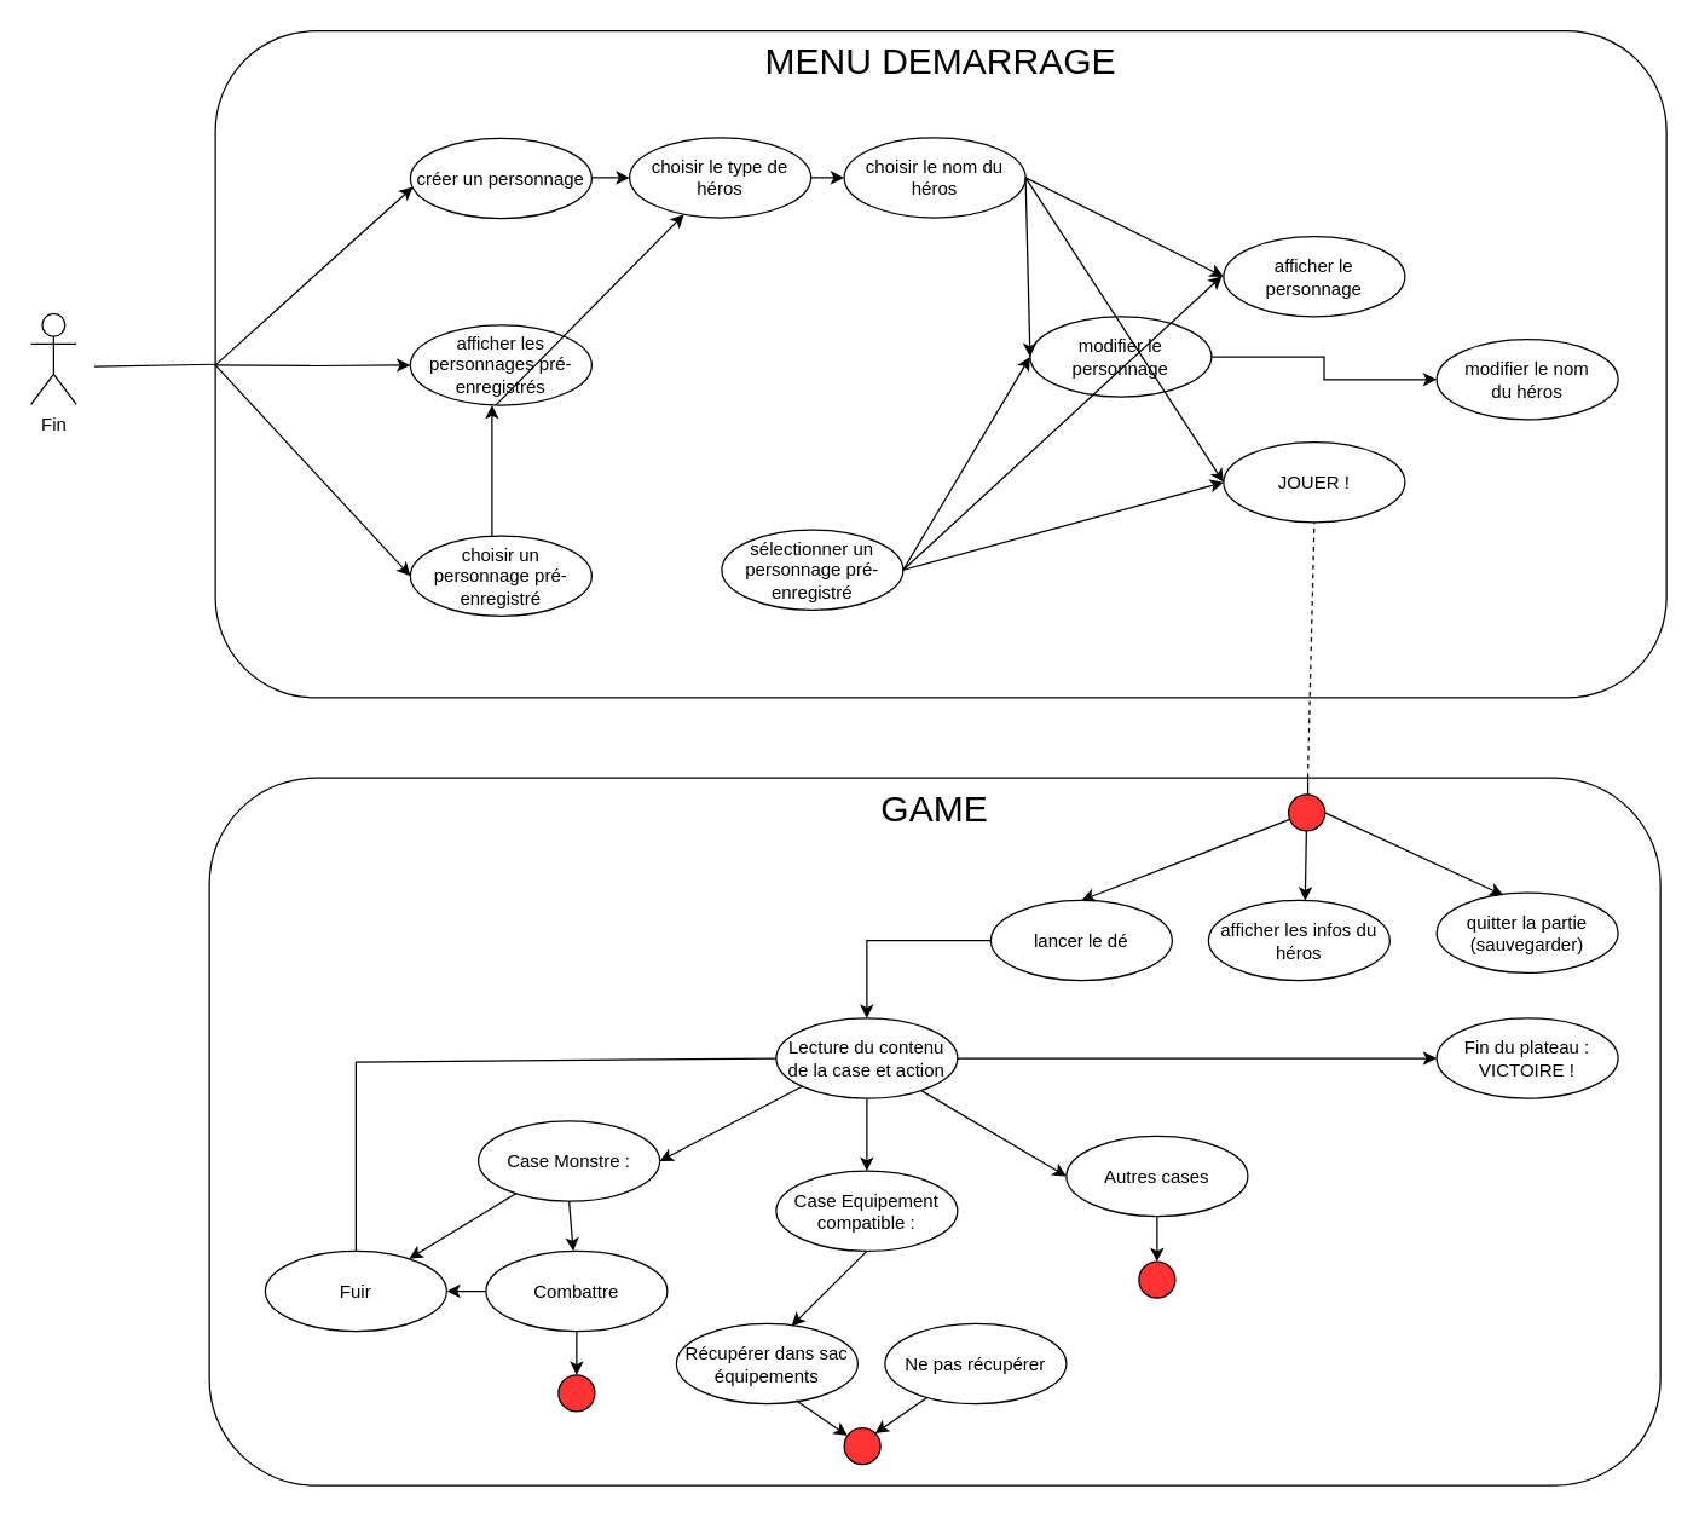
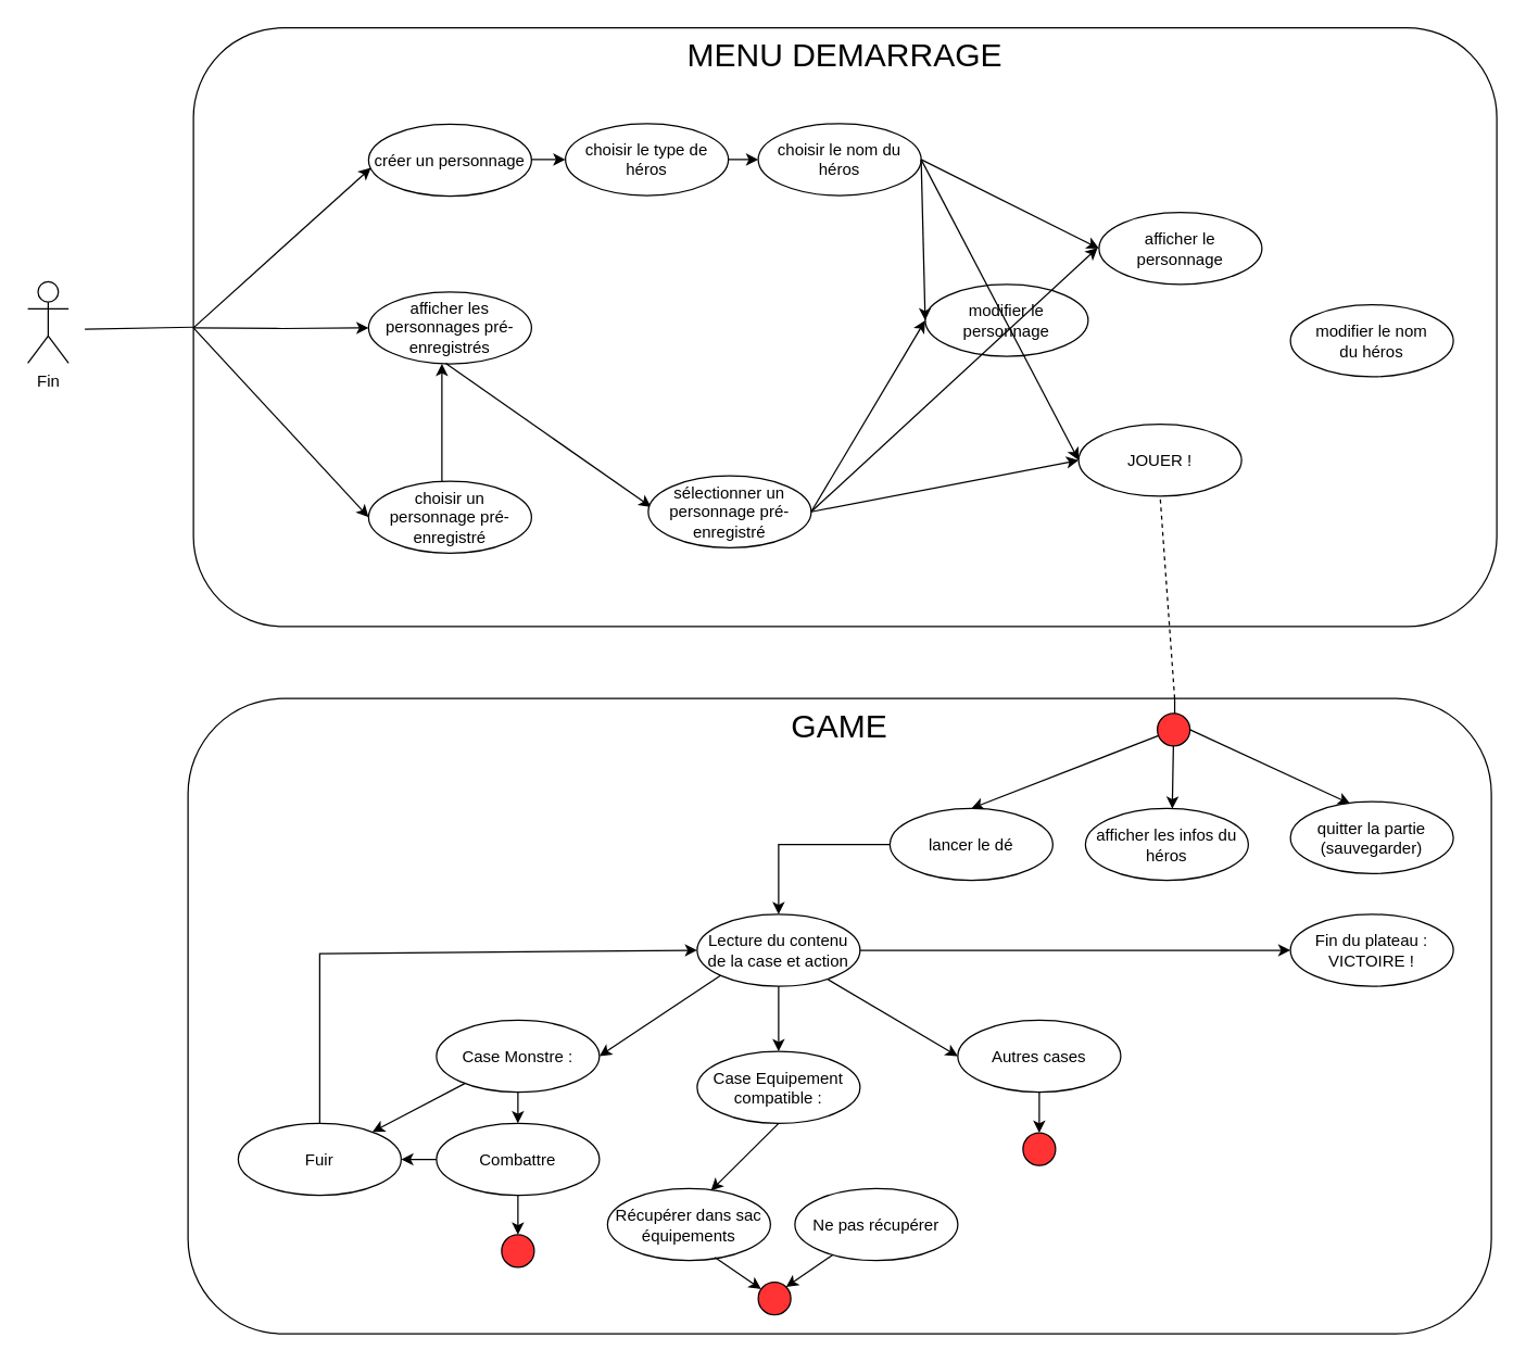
  <mxCell id="0" />
  <mxCell id="1" parent="0" />
  <mxCell id="2" value="&lt;font style=&quot;font-size: 24px;&quot;&gt;GAME&lt;/font&gt;" style="rounded=1;whiteSpace=wrap;html=1;fillColor=none;verticalAlign=top;" vertex="1" parent="1"><mxGeometry x="138" y="514" width="960" height="468" as="geometry" /></mxCell>
  <mxCell id="3" value="&lt;font style=&quot;font-size: 24px;&quot;&gt;MENU DEMARRAGE&lt;/font&gt;" style="rounded=1;whiteSpace=wrap;html=1;fillColor=none;verticalAlign=top;" vertex="1" parent="1"><mxGeometry x="142" y="20" width="960" height="441" as="geometry" /></mxCell>
  <mxCell id="4" value="Fin" style="shape=umlActor;verticalLabelPosition=bottom;verticalAlign=top;html=1;outlineConnect=0;" vertex="1" parent="1"><mxGeometry x="20" y="207" width="30" height="60" as="geometry" /></mxCell>
  <mxCell id="5" value="" style="edgeStyle=orthogonalEdgeStyle;rounded=0;orthogonalLoop=1;jettySize=auto;html=1;" edge="1" parent="1" target="7"><mxGeometry relative="1" as="geometry"><mxPoint x="142" y="241" as="sourcePoint" /></mxGeometry></mxCell>
  <mxCell id="6" value="créer un personnage" style="ellipse;whiteSpace=wrap;html=1;" vertex="1" parent="1"><mxGeometry x="271" y="91" width="120" height="53" as="geometry" /></mxCell>
  <mxCell id="7" value="afficher les personnages pré-enregistrés" style="ellipse;whiteSpace=wrap;html=1;" vertex="1" parent="1"><mxGeometry x="271" y="214.5" width="120" height="53" as="geometry" /></mxCell>
  <mxCell id="8" value="choisir un personnage pré-enregistré" style="ellipse;whiteSpace=wrap;html=1;" vertex="1" parent="1"><mxGeometry x="271" y="354" width="120" height="53" as="geometry" /></mxCell>
  <mxCell id="9" value="" style="endArrow=classic;html=1;rounded=0;entryX=0.014;entryY=0.607;entryDx=0;entryDy=0;entryPerimeter=0;" edge="1" parent="1" target="6"><mxGeometry width="50" height="50" relative="1" as="geometry"><mxPoint x="142" y="241" as="sourcePoint" /><mxPoint x="435" y="187" as="targetPoint" /></mxGeometry></mxCell>
  <mxCell id="10" value="" style="endArrow=classic;html=1;rounded=0;entryX=0;entryY=0.5;entryDx=0;entryDy=0;" edge="1" parent="1" target="8"><mxGeometry width="50" height="50" relative="1" as="geometry"><mxPoint x="142" y="241" as="sourcePoint" /><mxPoint x="284.68" y="185.671" as="targetPoint" /></mxGeometry></mxCell>
  <mxCell id="11" value="" style="edgeStyle=orthogonalEdgeStyle;rounded=0;orthogonalLoop=1;jettySize=auto;html=1;startArrow=none;startFill=0;" edge="1" parent="1" source="12" target="20"><mxGeometry relative="1" as="geometry" /></mxCell>
  <mxCell id="12" value="choisir le type de héros" style="ellipse;whiteSpace=wrap;html=1;" vertex="1" parent="1"><mxGeometry x="416" y="90.5" width="120" height="53" as="geometry" /></mxCell>
  <mxCell id="13" value="" style="endArrow=classic;html=1;rounded=0;exitX=1;exitY=0.5;exitDx=0;exitDy=0;entryX=0;entryY=0.5;entryDx=0;entryDy=0;" edge="1" parent="1" target="12"><mxGeometry width="50" height="50" relative="1" as="geometry"><mxPoint x="391" y="117" as="sourcePoint" /><mxPoint x="413" y="113" as="targetPoint" /></mxGeometry></mxCell>
  <mxCell id="14" value="" style="endArrow=classic;html=1;rounded=0;exitX=0.5;exitY=0;exitDx=0;exitDy=0;entryX=0.5;entryY=1;entryDx=0;entryDy=0;" edge="1" parent="1"><mxGeometry width="50" height="50" relative="1" as="geometry"><mxPoint x="325" y="354" as="sourcePoint" /><mxPoint x="325" y="267.5" as="targetPoint" /></mxGeometry></mxCell>
- <mxCell id="15" value="" style="endArrow=classic;html=1;rounded=0;exitX=0.473;exitY=0.994;exitDx=0;exitDy=0;exitPerimeter=0;" edge="1" parent="1" source="7" target="12"><mxGeometry width="50" height="50" relative="1" as="geometry"><mxPoint x="334" y="271" as="sourcePoint" /><mxPoint x="479" y="352" as="targetPoint" /></mxGeometry></mxCell>
+ <mxCell id="15" value="" style="endArrow=classic;html=1;rounded=0;entryX=0.018;entryY=0.434;entryDx=0;entryDy=0;entryPerimeter=0;exitX=0.473;exitY=0.994;exitDx=0;exitDy=0;exitPerimeter=0;" edge="1" parent="1" source="7" target="16"><mxGeometry width="50" height="50" relative="1" as="geometry"><mxPoint x="334" y="271" as="sourcePoint" /><mxPoint x="479" y="352" as="targetPoint" /></mxGeometry></mxCell>
  <mxCell id="16" value="sélectionner un personnage pré-enregistré" style="ellipse;whiteSpace=wrap;html=1;" vertex="1" parent="1"><mxGeometry x="477" y="350" width="120" height="53" as="geometry" /></mxCell>
- <mxCell id="17" value="" style="edgeStyle=orthogonalEdgeStyle;rounded=0;orthogonalLoop=1;jettySize=auto;html=1;startArrow=none;startFill=0;endArrow=classic;endFill=1;" edge="1" parent="1" source="18" target="28"><mxGeometry relative="1" as="geometry" /></mxCell>
  <mxCell id="18" value="modifier le personnage" style="ellipse;whiteSpace=wrap;html=1;" vertex="1" parent="1"><mxGeometry x="681" y="209" width="120" height="53" as="geometry" /></mxCell>
  <mxCell id="19" value="afficher le personnage" style="ellipse;whiteSpace=wrap;html=1;" vertex="1" parent="1"><mxGeometry x="809" y="156" width="120" height="53" as="geometry" /></mxCell>
  <mxCell id="20" value="choisir le nom du héros" style="ellipse;whiteSpace=wrap;html=1;" vertex="1" parent="1"><mxGeometry x="558" y="90.5" width="120" height="53" as="geometry" /></mxCell>
  <mxCell id="21" value="" style="endArrow=classic;html=1;rounded=0;exitX=1;exitY=0.5;exitDx=0;exitDy=0;entryX=0;entryY=0.5;entryDx=0;entryDy=0;" edge="1" parent="1" source="20" target="19"><mxGeometry width="50" height="50" relative="1" as="geometry"><mxPoint x="789" y="65" as="sourcePoint" /><mxPoint x="839" y="15" as="targetPoint" /></mxGeometry></mxCell>
  <mxCell id="22" value="" style="endArrow=classic;html=1;rounded=0;exitX=1;exitY=0.5;exitDx=0;exitDy=0;entryX=0;entryY=0.5;entryDx=0;entryDy=0;" edge="1" parent="1" source="20" target="18"><mxGeometry width="50" height="50" relative="1" as="geometry"><mxPoint x="789" y="65" as="sourcePoint" /><mxPoint x="804" y="249" as="targetPoint" /></mxGeometry></mxCell>
- <mxCell id="23" value="JOUER !" style="ellipse;whiteSpace=wrap;html=1;" vertex="1" parent="1"><mxGeometry x="809" y="292" width="120" height="53" as="geometry" /></mxCell>
+ <mxCell id="23" value="JOUER !" style="ellipse;whiteSpace=wrap;html=1;" vertex="1" parent="1"><mxGeometry x="794" y="312" width="120" height="53" as="geometry" /></mxCell>
  <mxCell id="24" value="" style="endArrow=classic;html=1;rounded=0;exitX=1;exitY=0.5;exitDx=0;exitDy=0;entryX=0;entryY=0.5;entryDx=0;entryDy=0;" edge="1" parent="1" source="20" target="23"><mxGeometry width="50" height="50" relative="1" as="geometry"><mxPoint x="688" y="127" as="sourcePoint" /><mxPoint x="732.52" y="133.405" as="targetPoint" /></mxGeometry></mxCell>
  <mxCell id="25" value="" style="endArrow=classic;html=1;rounded=0;exitX=1;exitY=0.5;exitDx=0;exitDy=0;entryX=0;entryY=0.5;entryDx=0;entryDy=0;" edge="1" parent="1" source="16" target="23"><mxGeometry width="50" height="50" relative="1" as="geometry"><mxPoint x="869" y="122" as="sourcePoint" /><mxPoint x="919" y="72" as="targetPoint" /></mxGeometry></mxCell>
  <mxCell id="26" value="" style="endArrow=classic;html=1;rounded=0;exitX=1;exitY=0.5;exitDx=0;exitDy=0;entryX=0;entryY=0.5;entryDx=0;entryDy=0;" edge="1" parent="1" source="16" target="18"><mxGeometry width="50" height="50" relative="1" as="geometry"><mxPoint x="552" y="390.5" as="sourcePoint" /><mxPoint x="819" y="328.5" as="targetPoint" /></mxGeometry></mxCell>
  <mxCell id="27" value="" style="endArrow=classic;html=1;rounded=0;exitX=1;exitY=0.5;exitDx=0;exitDy=0;" edge="1" parent="1" source="16"><mxGeometry width="50" height="50" relative="1" as="geometry"><mxPoint x="543" y="379" as="sourcePoint" /><mxPoint x="808" y="182" as="targetPoint" /></mxGeometry></mxCell>
  <mxCell id="28" value="&lt;div&gt;modifier le nom &lt;br&gt;&lt;/div&gt;&lt;div&gt;du héros&lt;/div&gt;" style="ellipse;whiteSpace=wrap;html=1;" vertex="1" parent="1"><mxGeometry x="950" y="224" width="120" height="53" as="geometry" /></mxCell>
  <mxCell id="29" value="" style="endArrow=none;html=1;rounded=0;entryX=0;entryY=0.5;entryDx=0;entryDy=0;" edge="1" parent="1" target="3"><mxGeometry width="50" height="50" relative="1" as="geometry"><mxPoint x="62" y="242" as="sourcePoint" /><mxPoint x="113" y="198" as="targetPoint" /></mxGeometry></mxCell>
  <mxCell id="30" value="" style="endArrow=classic;html=1;rounded=0;entryX=0.5;entryY=0;entryDx=0;entryDy=0;" edge="1" parent="1" source="58" target="32"><mxGeometry width="50" height="50" relative="1" as="geometry"><mxPoint x="866" y="347" as="sourcePoint" /><mxPoint x="869" y="596" as="targetPoint" /></mxGeometry></mxCell>
  <mxCell id="31" value="" style="edgeStyle=orthogonalEdgeStyle;rounded=0;orthogonalLoop=1;jettySize=auto;html=1;fontSize=24;startArrow=none;startFill=0;endArrow=classic;endFill=1;" edge="1" parent="1" source="32" target="39"><mxGeometry relative="1" as="geometry" /></mxCell>
  <mxCell id="32" value="lancer le dé" style="ellipse;whiteSpace=wrap;html=1;" vertex="1" parent="1"><mxGeometry x="655" y="595" width="120" height="53" as="geometry" /></mxCell>
  <mxCell id="33" value="&lt;div&gt;quitter la partie&lt;/div&gt;&lt;div&gt;(sauvegarder)&lt;br&gt;&lt;/div&gt;" style="ellipse;whiteSpace=wrap;html=1;" vertex="1" parent="1"><mxGeometry x="950" y="590" width="120" height="53" as="geometry" /></mxCell>
  <mxCell id="34" value="afficher les infos du héros" style="ellipse;whiteSpace=wrap;html=1;" vertex="1" parent="1"><mxGeometry x="799" y="595" width="120" height="53" as="geometry" /></mxCell>
  <mxCell id="35" value="" style="endArrow=classic;html=1;rounded=0;entryX=0.367;entryY=0.029;entryDx=0;entryDy=0;entryPerimeter=0;exitX=1;exitY=0.5;exitDx=0;exitDy=0;" edge="1" parent="1" source="58" target="33"><mxGeometry width="50" height="50" relative="1" as="geometry"><mxPoint x="867" y="514" as="sourcePoint" /><mxPoint x="819" y="192.5" as="targetPoint" /></mxGeometry></mxCell>
  <mxCell id="36" value="" style="endArrow=classic;html=1;rounded=0;entryX=0.533;entryY=0.004;entryDx=0;entryDy=0;entryPerimeter=0;startArrow=none;" edge="1" parent="1" source="58" target="34"><mxGeometry width="50" height="50" relative="1" as="geometry"><mxPoint x="866" y="515" as="sourcePoint" /><mxPoint x="997.04" y="606.537" as="targetPoint" /></mxGeometry></mxCell>
  <mxCell id="37" value="" style="endArrow=none;html=1;rounded=0;entryX=0.5;entryY=1;entryDx=0;entryDy=0;exitX=0.757;exitY=0;exitDx=0;exitDy=0;exitPerimeter=0;dashed=1;" edge="1" parent="1" source="2" target="23"><mxGeometry width="50" height="50" relative="1" as="geometry"><mxPoint x="863" y="514" as="sourcePoint" /><mxPoint x="895" y="480" as="targetPoint" /></mxGeometry></mxCell>
  <mxCell id="38" value="" style="edgeStyle=orthogonalEdgeStyle;rounded=0;orthogonalLoop=1;jettySize=auto;html=1;fontSize=24;startArrow=none;startFill=0;endArrow=classic;endFill=1;" edge="1" parent="1" source="39" target="64"><mxGeometry relative="1" as="geometry" /></mxCell>
  <mxCell id="39" value="Lecture du contenu de la case et action" style="ellipse;whiteSpace=wrap;html=1;" vertex="1" parent="1"><mxGeometry x="513" y="673" width="120" height="53" as="geometry" /></mxCell>
- <mxCell id="40" value="Case Monstre :" style="ellipse;whiteSpace=wrap;html=1;" vertex="1" parent="1"><mxGeometry x="316" y="741" width="120" height="53" as="geometry" /></mxCell>
+ <mxCell id="40" value="Case Monstre :" style="ellipse;whiteSpace=wrap;html=1;" vertex="1" parent="1"><mxGeometry x="321" y="751" width="120" height="53" as="geometry" /></mxCell>
  <mxCell id="41" value="Case Equipement compatible :" style="ellipse;whiteSpace=wrap;html=1;" vertex="1" parent="1"><mxGeometry x="513" y="774" width="120" height="53" as="geometry" /></mxCell>
  <mxCell id="42" value="" style="edgeStyle=orthogonalEdgeStyle;rounded=0;orthogonalLoop=1;jettySize=auto;html=1;fontSize=24;startArrow=none;startFill=0;endArrow=classic;endFill=1;" edge="1" parent="1" source="43" target="59"><mxGeometry relative="1" as="geometry" /></mxCell>
  <mxCell id="43" value="&lt;div&gt;Autres cases&lt;br&gt;&lt;/div&gt;" style="ellipse;whiteSpace=wrap;html=1;" vertex="1" parent="1"><mxGeometry x="705" y="751" width="120" height="53" as="geometry" /></mxCell>
  <mxCell id="44" value="" style="endArrow=classic;html=1;rounded=0;fontSize=24;entryX=0;entryY=0.5;entryDx=0;entryDy=0;" edge="1" parent="1" source="39" target="43"><mxGeometry width="50" height="50" relative="1" as="geometry"><mxPoint x="717" y="755" as="sourcePoint" /><mxPoint x="767" y="705" as="targetPoint" /></mxGeometry></mxCell>
  <mxCell id="45" value="" style="endArrow=classic;html=1;rounded=0;fontSize=24;" edge="1" parent="1" source="39" target="41"><mxGeometry width="50" height="50" relative="1" as="geometry"><mxPoint x="717" y="755" as="sourcePoint" /><mxPoint x="767" y="705" as="targetPoint" /></mxGeometry></mxCell>
  <mxCell id="46" value="" style="endArrow=classic;html=1;rounded=0;fontSize=24;exitX=0;exitY=1;exitDx=0;exitDy=0;entryX=1;entryY=0.5;entryDx=0;entryDy=0;" edge="1" parent="1" source="39" target="40"><mxGeometry width="50" height="50" relative="1" as="geometry"><mxPoint x="717" y="755" as="sourcePoint" /><mxPoint x="767" y="705" as="targetPoint" /></mxGeometry></mxCell>
  <mxCell id="47" value="" style="edgeStyle=orthogonalEdgeStyle;rounded=0;orthogonalLoop=1;jettySize=auto;html=1;fontSize=24;startArrow=none;startFill=0;endArrow=classic;endFill=1;" edge="1" parent="1" source="49" target="50"><mxGeometry relative="1" as="geometry" /></mxCell>
  <mxCell id="48" value="" style="edgeStyle=orthogonalEdgeStyle;rounded=0;orthogonalLoop=1;jettySize=auto;html=1;fontSize=24;startArrow=none;startFill=0;endArrow=classic;endFill=1;" edge="1" parent="1" source="49" target="63"><mxGeometry relative="1" as="geometry" /></mxCell>
  <mxCell id="49" value="Combattre" style="ellipse;whiteSpace=wrap;html=1;" vertex="1" parent="1"><mxGeometry x="321" y="827" width="120" height="53" as="geometry" /></mxCell>
  <mxCell id="50" value="Fuir" style="ellipse;whiteSpace=wrap;html=1;" vertex="1" parent="1"><mxGeometry x="175" y="827" width="120" height="53" as="geometry" /></mxCell>
  <mxCell id="51" value="" style="endArrow=classic;html=1;rounded=0;fontSize=24;exitX=0.5;exitY=1;exitDx=0;exitDy=0;" edge="1" parent="1" source="40" target="49"><mxGeometry width="50" height="50" relative="1" as="geometry"><mxPoint x="717" y="755" as="sourcePoint" /><mxPoint x="767" y="705" as="targetPoint" /></mxGeometry></mxCell>
  <mxCell id="52" value="" style="endArrow=classic;html=1;rounded=0;fontSize=24;" edge="1" parent="1" source="40" target="50"><mxGeometry width="50" height="50" relative="1" as="geometry"><mxPoint x="391" y="814" as="sourcePoint" /><mxPoint x="389.347" y="837.007" as="targetPoint" /></mxGeometry></mxCell>
  <mxCell id="53" value="Récupérer dans sac équipements" style="ellipse;whiteSpace=wrap;html=1;" vertex="1" parent="1"><mxGeometry x="447" y="875" width="120" height="53" as="geometry" /></mxCell>
  <mxCell id="54" value="Ne pas récupérer" style="ellipse;whiteSpace=wrap;html=1;" vertex="1" parent="1"><mxGeometry x="585" y="875" width="120" height="53" as="geometry" /></mxCell>
  <mxCell id="55" value="" style="endArrow=classic;html=1;rounded=0;fontSize=24;exitX=0.5;exitY=1;exitDx=0;exitDy=0;entryX=0.635;entryY=0.028;entryDx=0;entryDy=0;entryPerimeter=0;" edge="1" parent="1" source="41" target="53"><mxGeometry width="50" height="50" relative="1" as="geometry"><mxPoint x="717" y="755" as="sourcePoint" /><mxPoint x="767" y="705" as="targetPoint" /></mxGeometry></mxCell>
- <mxCell id="56" value="" style="endArrow=none;html=1;rounded=0;fontSize=24;exitX=0.5;exitY=0;exitDx=0;exitDy=0;entryX=0;entryY=0.5;entryDx=0;entryDy=0;" edge="1" parent="1" source="50" target="39"><mxGeometry width="50" height="50" relative="1" as="geometry"><mxPoint x="684" y="729" as="sourcePoint" /><mxPoint x="734" y="679" as="targetPoint" /><Array as="points"><mxPoint x="235" y="702" /></Array></mxGeometry></mxCell>
+ <mxCell id="56" value="" style="endArrow=classic;html=1;rounded=0;fontSize=24;exitX=0.5;exitY=0;exitDx=0;exitDy=0;entryX=0;entryY=0.5;entryDx=0;entryDy=0;" edge="1" parent="1" source="50" target="39"><mxGeometry width="50" height="50" relative="1" as="geometry"><mxPoint x="684" y="729" as="sourcePoint" /><mxPoint x="734" y="679" as="targetPoint" /><Array as="points"><mxPoint x="235" y="702" /></Array></mxGeometry></mxCell>
  <mxCell id="57" value="" style="endArrow=none;html=1;rounded=0;entryX=0.533;entryY=0.004;entryDx=0;entryDy=0;entryPerimeter=0;exitX=0.757;exitY=0;exitDx=0;exitDy=0;exitPerimeter=0;" edge="1" parent="1" source="2" target="58"><mxGeometry width="50" height="50" relative="1" as="geometry"><mxPoint x="864.72" y="514" as="sourcePoint" /><mxPoint x="862.96" y="595.212" as="targetPoint" /></mxGeometry></mxCell>
  <mxCell id="58" value="" style="ellipse;whiteSpace=wrap;html=1;aspect=fixed;fontSize=24;fillColor=#FF3333;" vertex="1" parent="1"><mxGeometry x="852" y="525" width="24" height="24" as="geometry" /></mxCell>
  <mxCell id="59" value="" style="ellipse;whiteSpace=wrap;html=1;aspect=fixed;fontSize=24;fillColor=#FF3333;" vertex="1" parent="1"><mxGeometry x="753" y="834" width="24" height="24" as="geometry" /></mxCell>
  <mxCell id="60" value="" style="ellipse;whiteSpace=wrap;html=1;aspect=fixed;fontSize=24;fillColor=#FF3333;" vertex="1" parent="1"><mxGeometry x="558" y="944" width="24" height="24" as="geometry" /></mxCell>
  <mxCell id="61" value="" style="endArrow=classic;html=1;rounded=0;fontSize=24;exitX=0.659;exitY=0.958;exitDx=0;exitDy=0;exitPerimeter=0;" edge="1" parent="1" source="53" target="60"><mxGeometry width="50" height="50" relative="1" as="geometry"><mxPoint x="583" y="837" as="sourcePoint" /><mxPoint x="631.414" y="887.133" as="targetPoint" /></mxGeometry></mxCell>
  <mxCell id="62" value="" style="endArrow=classic;html=1;rounded=0;fontSize=24;entryX=1;entryY=0;entryDx=0;entryDy=0;" edge="1" parent="1" source="54" target="60"><mxGeometry width="50" height="50" relative="1" as="geometry"><mxPoint x="536.08" y="935.774" as="sourcePoint" /><mxPoint x="582" y="946" as="targetPoint" /></mxGeometry></mxCell>
  <mxCell id="63" value="" style="ellipse;whiteSpace=wrap;html=1;aspect=fixed;fontSize=24;fillColor=#FF3333;" vertex="1" parent="1"><mxGeometry x="369" y="909" width="24" height="24" as="geometry" /></mxCell>
  <mxCell id="64" value="Fin du plateau : VICTOIRE ! " style="ellipse;whiteSpace=wrap;html=1;" vertex="1" parent="1"><mxGeometry x="950" y="673" width="120" height="53" as="geometry" /></mxCell>
